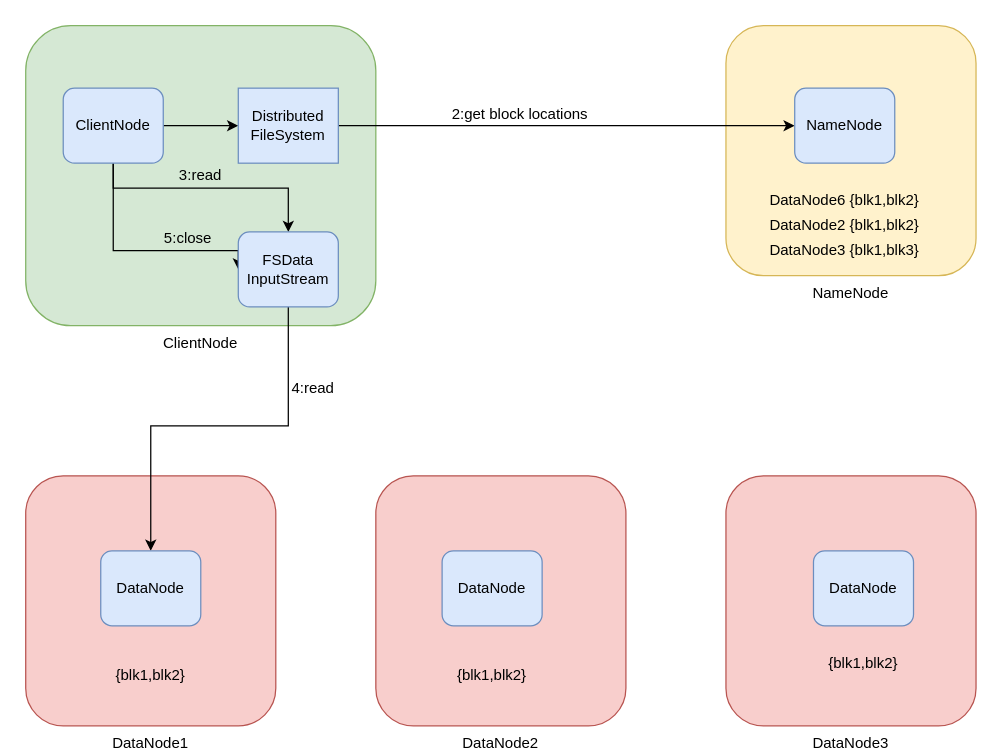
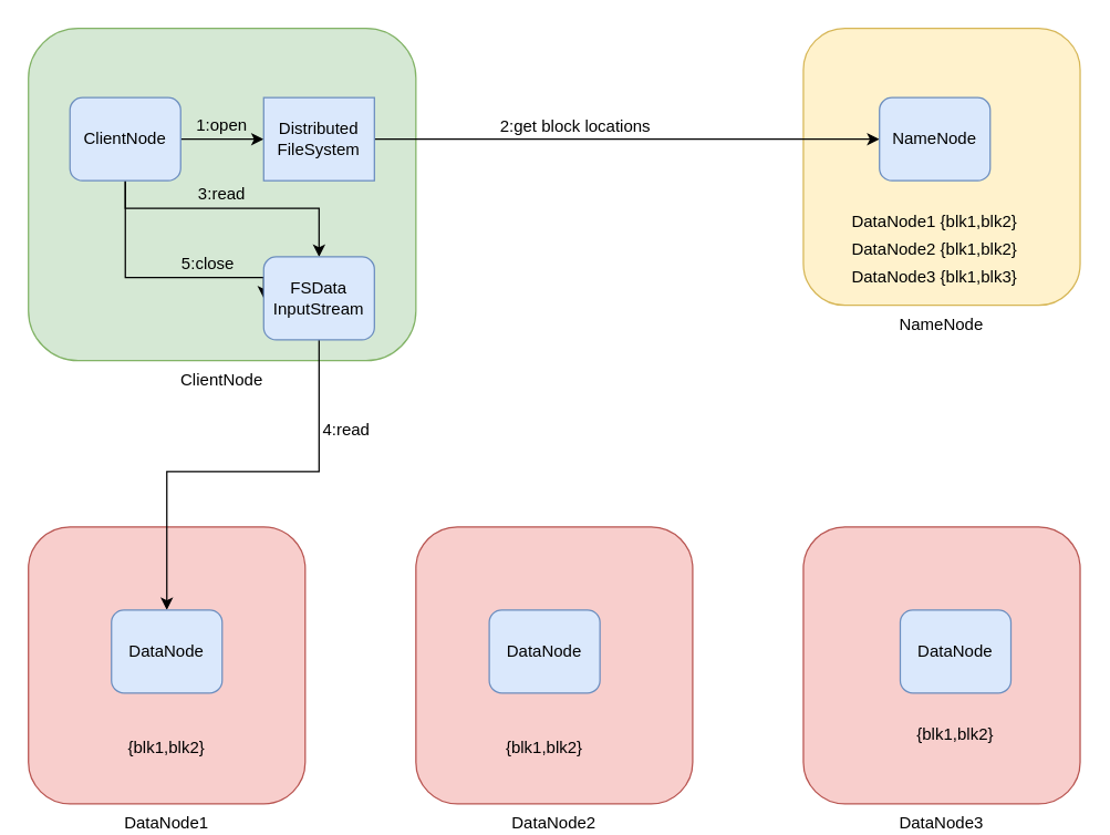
  <mxCell id="0" />
  <mxCell id="1" parent="0" />
  <mxCell id="2" value="ClientNode" style="rounded=1;whiteSpace=wrap;html=1;labelPosition=center;verticalLabelPosition=bottom;align=center;verticalAlign=top;fillColor=#d5e8d4;strokeColor=#82b366;" parent="1" vertex="1"><mxGeometry x="20" y="20" width="280" height="240" as="geometry" /></mxCell>
  <mxCell id="3" value="NameNode" style="rounded=1;whiteSpace=wrap;html=1;labelPosition=center;verticalLabelPosition=bottom;align=center;verticalAlign=top;fillColor=#fff2cc;strokeColor=#d6b656;" parent="1" vertex="1"><mxGeometry x="580" y="20" width="200" height="200" as="geometry" /></mxCell>
  <mxCell id="4" value="DataNode1" style="rounded=1;whiteSpace=wrap;html=1;labelPosition=center;verticalLabelPosition=bottom;align=center;verticalAlign=top;fillColor=#f8cecc;strokeColor=#b85450;" parent="1" vertex="1"><mxGeometry x="20" y="380" width="200" height="200" as="geometry" /></mxCell>
  <mxCell id="5" value="DataNode2" style="rounded=1;whiteSpace=wrap;html=1;labelPosition=center;verticalLabelPosition=bottom;align=center;verticalAlign=top;fillColor=#f8cecc;strokeColor=#b85450;" parent="1" vertex="1"><mxGeometry x="300" y="380" width="200" height="200" as="geometry" /></mxCell>
  <mxCell id="6" value="DataNode3" style="rounded=1;whiteSpace=wrap;html=1;labelPosition=center;verticalLabelPosition=bottom;align=center;verticalAlign=top;fillColor=#f8cecc;strokeColor=#b85450;" parent="1" vertex="1"><mxGeometry x="580" y="380" width="200" height="200" as="geometry" /></mxCell>
  <mxCell id="7" value="" style="edgeStyle=orthogonalEdgeStyle;rounded=0;orthogonalLoop=1;jettySize=auto;html=1;" parent="1" source="10" target="13" edge="1"><mxGeometry relative="1" as="geometry" /></mxCell>
  <mxCell id="8" style="edgeStyle=orthogonalEdgeStyle;rounded=0;orthogonalLoop=1;jettySize=auto;html=1;" parent="1" source="10" target="15" edge="1"><mxGeometry relative="1" as="geometry"><Array as="points"><mxPoint x="90" y="150" /><mxPoint x="230" y="150" /></Array></mxGeometry></mxCell>
  <mxCell id="9" style="edgeStyle=orthogonalEdgeStyle;rounded=0;orthogonalLoop=1;jettySize=auto;html=1;entryX=0;entryY=0.5;entryDx=0;entryDy=0;" parent="1" source="10" target="15" edge="1"><mxGeometry relative="1" as="geometry"><Array as="points"><mxPoint x="90" y="200" /></Array></mxGeometry></mxCell>
  <mxCell id="10" value="ClientNode" style="rounded=1;whiteSpace=wrap;html=1;fillColor=#dae8fc;strokeColor=#6c8ebf;" parent="1" vertex="1"><mxGeometry x="50" y="70" width="80" height="60" as="geometry" /></mxCell>
  <mxCell id="11" value="" style="edgeStyle=orthogonalEdgeStyle;rounded=0;orthogonalLoop=1;jettySize=auto;html=1;" parent="1" source="13" target="17" edge="1"><mxGeometry relative="1" as="geometry" /></mxCell>
  <mxCell id="12" value="2:get block locations" style="text;html=1;align=center;verticalAlign=middle;resizable=0;points=[];;labelBackgroundColor=#ffffff;" parent="11" vertex="1" connectable="0"><mxGeometry x="-0.175" relative="1" as="geometry"><mxPoint x="-7" y="-10" as="offset" /></mxGeometry></mxCell>
  <mxCell id="13" value="Distributed&lt;br&gt;FileSystem" style="whiteSpace=wrap;html=1;fillColor=#dae8fc;strokeColor=#6c8ebf;rounded=0;" parent="1" vertex="1"><mxGeometry x="190" y="70" width="80" height="60" as="geometry" /></mxCell>
  <mxCell id="14" value="" style="edgeStyle=orthogonalEdgeStyle;rounded=0;orthogonalLoop=1;jettySize=auto;html=1;" parent="1" source="15" target="16" edge="1"><mxGeometry relative="1" as="geometry"><Array as="points"><mxPoint x="230" y="340" /><mxPoint x="120" y="340" /></Array></mxGeometry></mxCell>
  <mxCell id="15" value="FSData&lt;br&gt;InputStream" style="rounded=1;whiteSpace=wrap;html=1;fillColor=#dae8fc;strokeColor=#6c8ebf;" parent="1" vertex="1"><mxGeometry x="190" y="185" width="80" height="60" as="geometry" /></mxCell>
  <mxCell id="16" value="DataNode" style="rounded=1;whiteSpace=wrap;html=1;fillColor=#dae8fc;strokeColor=#6c8ebf;" parent="1" vertex="1"><mxGeometry x="80" y="440" width="80" height="60" as="geometry" /></mxCell>
  <mxCell id="17" value="NameNode" style="rounded=1;whiteSpace=wrap;html=1;fillColor=#dae8fc;strokeColor=#6c8ebf;" parent="1" vertex="1"><mxGeometry x="635" y="70" width="80" height="60" as="geometry" /></mxCell>
- <mxCell id="18" value="DataNode6 {blk1,blk2}" style="text;html=1;strokeColor=none;fillColor=none;align=center;verticalAlign=middle;whiteSpace=wrap;rounded=0;" parent="1" vertex="1"><mxGeometry x="610" y="150" width="130" height="20" as="geometry" /></mxCell>
+ <mxCell id="18" value="DataNode1 {blk1,blk2}" style="text;html=1;strokeColor=none;fillColor=none;align=center;verticalAlign=middle;whiteSpace=wrap;rounded=0;" parent="1" vertex="1"><mxGeometry x="610" y="150" width="130" height="20" as="geometry" /></mxCell>
  <mxCell id="19" value="DataNode" style="rounded=1;whiteSpace=wrap;html=1;fillColor=#dae8fc;strokeColor=#6c8ebf;" parent="1" vertex="1"><mxGeometry x="353" y="440" width="80" height="60" as="geometry" /></mxCell>
  <mxCell id="20" value="DataNode" style="rounded=1;whiteSpace=wrap;html=1;fillColor=#dae8fc;strokeColor=#6c8ebf;" parent="1" vertex="1"><mxGeometry x="650" y="440" width="80" height="60" as="geometry" /></mxCell>
  <mxCell id="21" value="{blk1,blk2}" style="text;html=1;strokeColor=none;fillColor=none;align=center;verticalAlign=middle;whiteSpace=wrap;rounded=0;" parent="1" vertex="1"><mxGeometry x="100" y="530" width="40" height="20" as="geometry" /></mxCell>
  <mxCell id="22" value="{blk1,blk2}" style="text;html=1;strokeColor=none;fillColor=none;align=center;verticalAlign=middle;whiteSpace=wrap;rounded=0;" parent="1" vertex="1"><mxGeometry x="373" y="530" width="40" height="20" as="geometry" /></mxCell>
  <mxCell id="23" value="{blk1,blk2}" style="text;html=1;strokeColor=none;fillColor=none;align=center;verticalAlign=middle;whiteSpace=wrap;rounded=0;" parent="1" vertex="1"><mxGeometry x="670" y="520" width="40" height="20" as="geometry" /></mxCell>
+ <mxCell id="24" value="1:open" style="text;html=1;strokeColor=none;fillColor=none;align=center;verticalAlign=middle;whiteSpace=wrap;rounded=0;" parent="1" vertex="1"><mxGeometry x="135" y="80" width="50" height="20" as="geometry" /></mxCell>
  <mxCell id="25" value="3:read" style="text;html=1;strokeColor=none;fillColor=none;align=center;verticalAlign=middle;whiteSpace=wrap;rounded=0;" parent="1" vertex="1"><mxGeometry x="140" y="130" width="40" height="20" as="geometry" /></mxCell>
  <mxCell id="26" value="4:read" style="text;html=1;strokeColor=none;fillColor=none;align=center;verticalAlign=middle;whiteSpace=wrap;rounded=0;" parent="1" vertex="1"><mxGeometry x="230" y="300" width="40" height="20" as="geometry" /></mxCell>
  <mxCell id="27" value="5:close" style="text;html=1;strokeColor=none;fillColor=none;align=center;verticalAlign=middle;whiteSpace=wrap;rounded=0;" parent="1" vertex="1"><mxGeometry x="130" y="180" width="40" height="20" as="geometry" /></mxCell>
  <mxCell id="28" value="DataNode2 {blk1,blk2}" style="text;html=1;strokeColor=none;fillColor=none;align=center;verticalAlign=middle;whiteSpace=wrap;rounded=0;" parent="1" vertex="1"><mxGeometry x="610" y="170" width="130" height="20" as="geometry" /></mxCell>
  <mxCell id="29" value="DataNode3 {blk1,blk3}" style="text;html=1;strokeColor=none;fillColor=none;align=center;verticalAlign=middle;whiteSpace=wrap;rounded=0;" parent="1" vertex="1"><mxGeometry x="610" y="190" width="130" height="20" as="geometry" /></mxCell>
